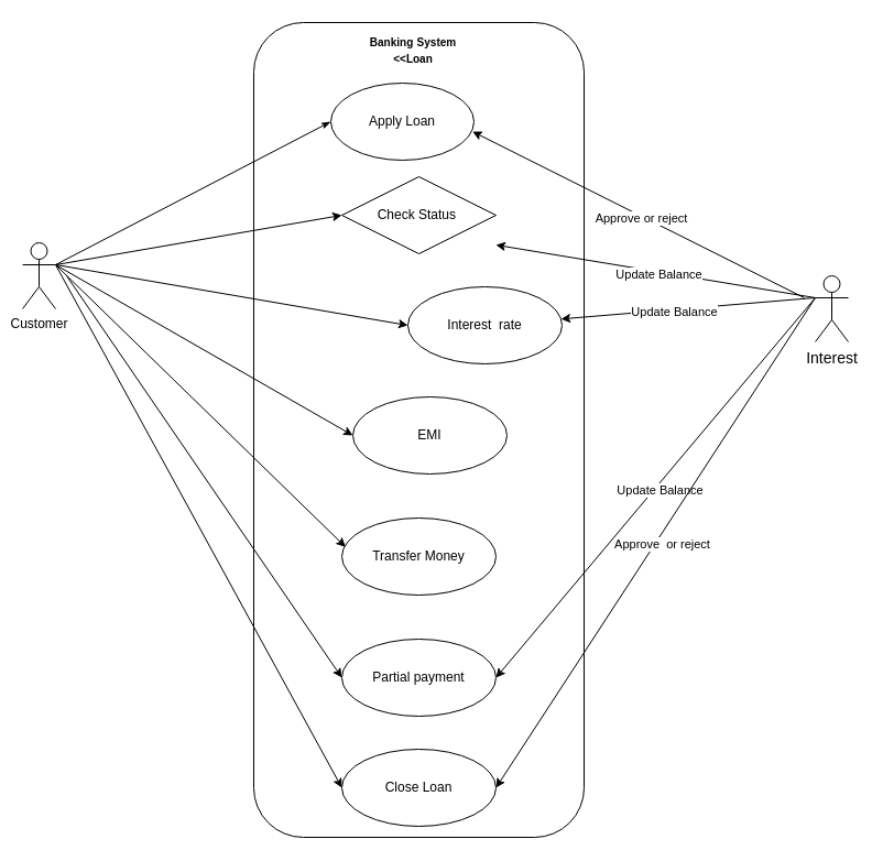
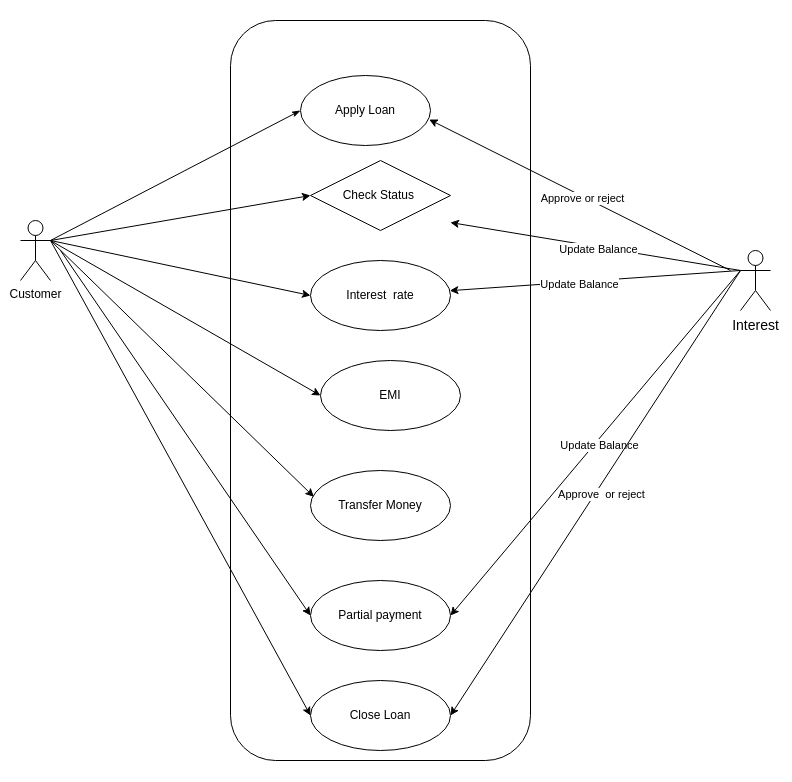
  <mxCell id="0" />
  <mxCell id="1" parent="0" />
  <mxCell id="2" value="" style="rounded=1;whiteSpace=wrap;html=1;" vertex="1" parent="1"><mxGeometry x="230" y="20" width="300" height="740" as="geometry" /></mxCell>
- <mxCell id="3" value="&lt;b&gt;&lt;font style=&quot;font-size: 10px;&quot;&gt;B&lt;font style=&quot;&quot;&gt;anking&lt;/font&gt;&lt;/font&gt; &lt;font style=&quot;font-size: 10px;&quot;&gt;System&lt;br&gt;&amp;lt;&amp;lt;Loan&lt;br&gt;&lt;/font&gt;&lt;/b&gt;" style="text;html=1;strokeColor=none;fillColor=none;align=center;verticalAlign=middle;whiteSpace=wrap;rounded=0;" vertex="1" parent="1"><mxGeometry x="326.25" y="30" width="97.5" height="30" as="geometry" /></mxCell>
  <mxCell id="4" value="Customer" style="shape=umlActor;verticalLabelPosition=bottom;verticalAlign=top;html=1;outlineConnect=0;" vertex="1" parent="1"><mxGeometry x="20" y="220" width="30" height="60" as="geometry" /></mxCell>
  <mxCell id="5" value="&lt;font style=&quot;font-size: 14px;&quot;&gt;Interest&lt;/font&gt;" style="shape=umlActor;verticalLabelPosition=bottom;verticalAlign=top;html=1;outlineConnect=0;" vertex="1" parent="1"><mxGeometry x="740" y="250" width="30" height="60" as="geometry" /></mxCell>
  <mxCell id="6" value="Apply Loan" style="ellipse;whiteSpace=wrap;html=1;" vertex="1" parent="1"><mxGeometry x="300" y="75" width="130" height="70" as="geometry" /></mxCell>
  <mxCell id="7" value="Check Status&amp;nbsp;" style="rhombus;whiteSpace=wrap;html=1;" vertex="1" parent="1"><mxGeometry x="310" y="160" width="140" height="70" as="geometry" /></mxCell>
- <mxCell id="8" value="Interest&amp;nbsp; rate" style="ellipse;whiteSpace=wrap;html=1;" vertex="1" parent="1"><mxGeometry x="370" y="260" width="140" height="70" as="geometry" /></mxCell>
+ <mxCell id="8" value="Interest&amp;nbsp; rate" style="ellipse;whiteSpace=wrap;html=1;" vertex="1" parent="1"><mxGeometry x="310" y="260" width="140" height="70" as="geometry" /></mxCell>
  <mxCell id="9" value="EMI" style="ellipse;whiteSpace=wrap;html=1;" vertex="1" parent="1"><mxGeometry x="320" y="360" width="140" height="70" as="geometry" /></mxCell>
  <mxCell id="10" value="Transfer Money" style="ellipse;whiteSpace=wrap;html=1;" vertex="1" parent="1"><mxGeometry x="310" y="470" width="140" height="70" as="geometry" /></mxCell>
  <mxCell id="11" value="Partial payment" style="ellipse;whiteSpace=wrap;html=1;" vertex="1" parent="1"><mxGeometry x="310" y="580" width="140" height="70" as="geometry" /></mxCell>
  <mxCell id="12" value="" style="endArrow=classicThin;html=1;rounded=0;exitX=1;exitY=0.333;exitDx=0;exitDy=0;exitPerimeter=0;entryX=0;entryY=0.5;entryDx=0;entryDy=0;endFill=1;" edge="1" parent="1" source="4" target="6"><mxGeometry width="50" height="50" relative="1" as="geometry"><mxPoint x="280" y="300" as="sourcePoint" /><mxPoint x="330" y="250" as="targetPoint" /><Array as="points" /></mxGeometry></mxCell>
  <mxCell id="13" value="" style="endArrow=classic;html=1;rounded=0;entryX=0;entryY=0.5;entryDx=0;entryDy=0;" edge="1" parent="1" target="7"><mxGeometry width="50" height="50" relative="1" as="geometry"><mxPoint x="50" y="240" as="sourcePoint" /><mxPoint x="325" y="115" as="targetPoint" /><Array as="points" /></mxGeometry></mxCell>
  <mxCell id="14" value="" style="endArrow=classic;html=1;rounded=0;entryX=0;entryY=0.5;entryDx=0;entryDy=0;exitX=1;exitY=0.333;exitDx=0;exitDy=0;exitPerimeter=0;" edge="1" parent="1" source="4" target="8"><mxGeometry width="50" height="50" relative="1" as="geometry"><mxPoint x="60" y="250" as="sourcePoint" /><mxPoint x="320" y="205" as="targetPoint" /><Array as="points" /></mxGeometry></mxCell>
  <mxCell id="15" value="" style="endArrow=classic;html=1;rounded=0;entryX=0;entryY=0.5;entryDx=0;entryDy=0;" edge="1" parent="1" target="9"><mxGeometry width="50" height="50" relative="1" as="geometry"><mxPoint x="50" y="240" as="sourcePoint" /><mxPoint x="320" y="305" as="targetPoint" /><Array as="points" /></mxGeometry></mxCell>
  <mxCell id="16" value="" style="endArrow=classic;html=1;rounded=0;entryX=0.024;entryY=0.376;entryDx=0;entryDy=0;entryPerimeter=0;" edge="1" parent="1" target="10"><mxGeometry width="50" height="50" relative="1" as="geometry"><mxPoint x="50" y="240" as="sourcePoint" /><mxPoint x="320" y="405" as="targetPoint" /><Array as="points" /></mxGeometry></mxCell>
  <mxCell id="17" value="" style="endArrow=classic;html=1;rounded=0;entryX=0;entryY=0.5;entryDx=0;entryDy=0;" edge="1" parent="1" target="11"><mxGeometry width="50" height="50" relative="1" as="geometry"><mxPoint x="60" y="250" as="sourcePoint" /><mxPoint x="323" y="506" as="targetPoint" /><Array as="points" /></mxGeometry></mxCell>
  <mxCell id="18" value="" style="endArrow=classic;html=1;rounded=0;exitX=0;exitY=0.333;exitDx=0;exitDy=0;exitPerimeter=0;entryX=0.733;entryY=0.273;entryDx=0;entryDy=0;entryPerimeter=0;" edge="1" parent="1" source="5" target="2"><mxGeometry width="50" height="50" relative="1" as="geometry"><mxPoint x="240" y="460" as="sourcePoint" /><mxPoint x="660" y="170" as="targetPoint" /></mxGeometry></mxCell>
  <mxCell id="19" value="Update Balance" style="edgeLabel;html=1;align=center;verticalAlign=middle;resizable=0;points=[];" connectable="0" vertex="1" parent="18"><mxGeometry x="-0.021" y="2" relative="1" as="geometry"><mxPoint as="offset" /></mxGeometry></mxCell>
  <mxCell id="20" value="" style="endArrow=classic;html=1;rounded=0;exitX=0;exitY=0.333;exitDx=0;exitDy=0;exitPerimeter=0;" edge="1" parent="1" source="5" target="8"><mxGeometry width="50" height="50" relative="1" as="geometry"><mxPoint x="750" y="280" as="sourcePoint" /><mxPoint x="460" y="210" as="targetPoint" /></mxGeometry></mxCell>
  <mxCell id="21" value="Update Balance" style="edgeLabel;html=1;align=center;verticalAlign=middle;resizable=0;points=[];" connectable="0" vertex="1" parent="20"><mxGeometry x="0.102" y="2" relative="1" as="geometry"><mxPoint x="-1" as="offset" /></mxGeometry></mxCell>
  <mxCell id="22" value="" style="endArrow=classic;html=1;rounded=0;entryX=1;entryY=0.5;entryDx=0;entryDy=0;" edge="1" parent="1" target="11"><mxGeometry width="50" height="50" relative="1" as="geometry"><mxPoint x="740" y="270" as="sourcePoint" /><mxPoint x="380" y="320" as="targetPoint" /></mxGeometry></mxCell>
  <mxCell id="23" value="Update Balance" style="edgeLabel;html=1;align=center;verticalAlign=middle;resizable=0;points=[];" connectable="0" vertex="1" parent="22"><mxGeometry x="-0.005" y="4" relative="1" as="geometry"><mxPoint as="offset" /></mxGeometry></mxCell>
  <mxCell id="24" value="" style="endArrow=classic;html=1;rounded=0;entryX=0.99;entryY=0.629;entryDx=0;entryDy=0;entryPerimeter=0;" edge="1" parent="1" target="6"><mxGeometry width="50" height="50" relative="1" as="geometry"><mxPoint x="730" y="270" as="sourcePoint" /><mxPoint x="460" y="210" as="targetPoint" /></mxGeometry></mxCell>
  <mxCell id="25" value="Approve or reject" style="edgeLabel;html=1;align=center;verticalAlign=middle;resizable=0;points=[];" connectable="0" vertex="1" parent="24"><mxGeometry x="-0.021" y="2" relative="1" as="geometry"><mxPoint as="offset" /></mxGeometry></mxCell>
  <mxCell id="26" value="Close Loan" style="ellipse;whiteSpace=wrap;html=1;" vertex="1" parent="1"><mxGeometry x="310" y="680" width="140" height="70" as="geometry" /></mxCell>
  <mxCell id="27" value="" style="endArrow=classic;html=1;rounded=0;entryX=0;entryY=0.5;entryDx=0;entryDy=0;" edge="1" parent="1" target="26"><mxGeometry width="50" height="50" relative="1" as="geometry"><mxPoint x="50" y="240" as="sourcePoint" /><mxPoint x="320" y="625" as="targetPoint" /><Array as="points" /></mxGeometry></mxCell>
  <mxCell id="28" value="" style="endArrow=classic;html=1;rounded=0;entryX=1;entryY=0.5;entryDx=0;entryDy=0;" edge="1" parent="1" target="26"><mxGeometry width="50" height="50" relative="1" as="geometry"><mxPoint x="740" y="270" as="sourcePoint" /><mxPoint x="460" y="625" as="targetPoint" /></mxGeometry></mxCell>
  <mxCell id="29" value="A" style="edgeLabel;html=1;align=center;verticalAlign=middle;resizable=0;points=[];" connectable="0" vertex="1" parent="28"><mxGeometry x="-0.005" y="4" relative="1" as="geometry"><mxPoint as="offset" /></mxGeometry></mxCell>
  <mxCell id="30" value="Text" style="edgeLabel;html=1;align=center;verticalAlign=middle;resizable=0;points=[];" connectable="0" vertex="1" parent="28"><mxGeometry x="0.001" y="2" relative="1" as="geometry"><mxPoint x="1" as="offset" /></mxGeometry></mxCell>
  <mxCell id="31" value="Approve&amp;nbsp; or reject" style="edgeLabel;html=1;align=center;verticalAlign=middle;resizable=0;points=[];" connectable="0" vertex="1" parent="28"><mxGeometry x="-0.011" y="5" relative="1" as="geometry"><mxPoint as="offset" /></mxGeometry></mxCell>
